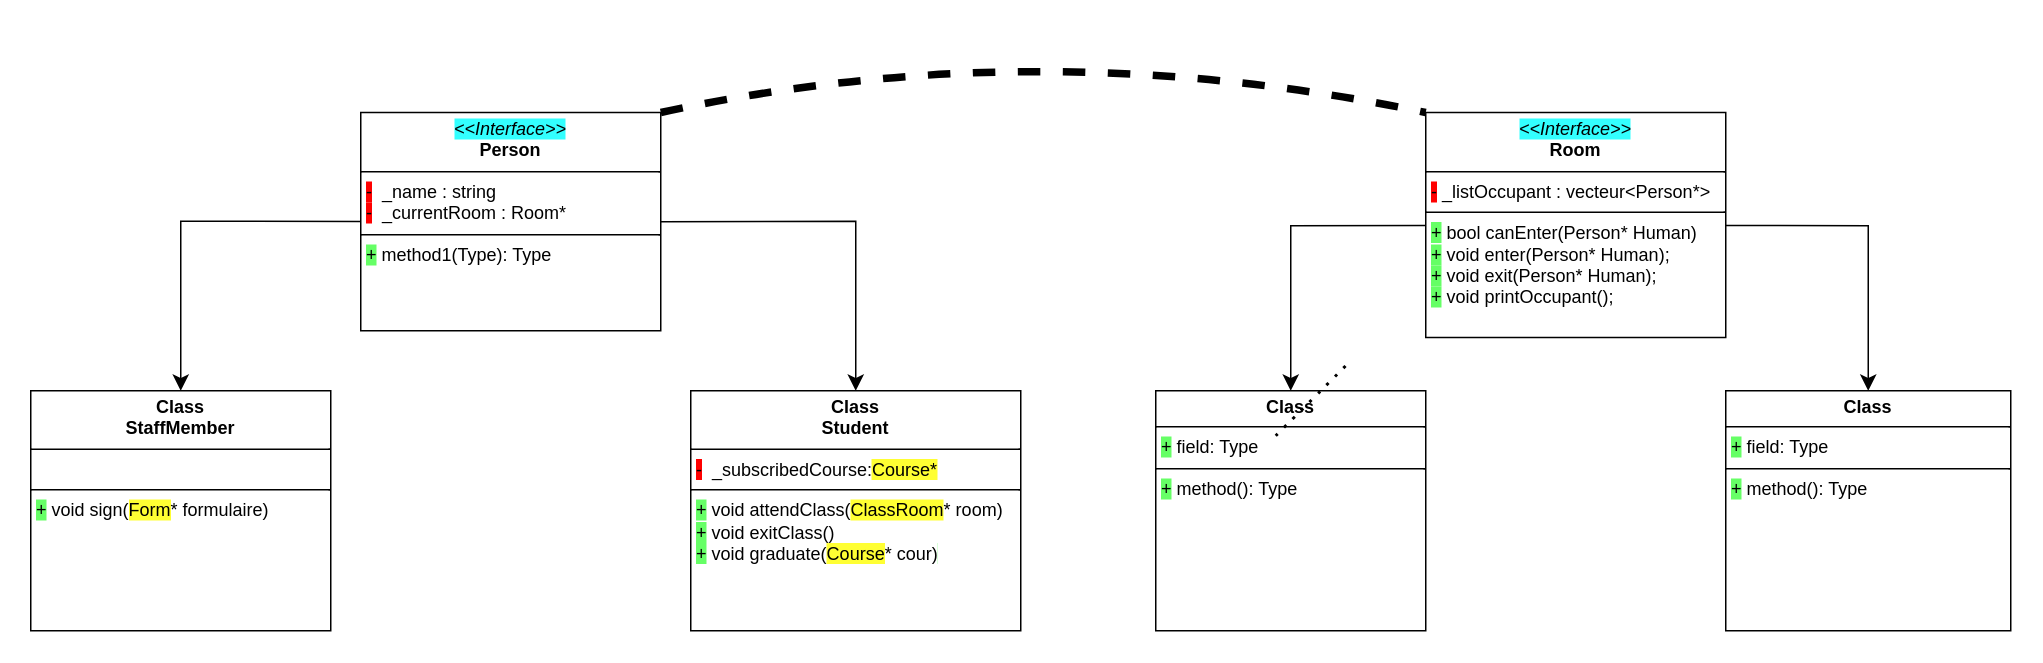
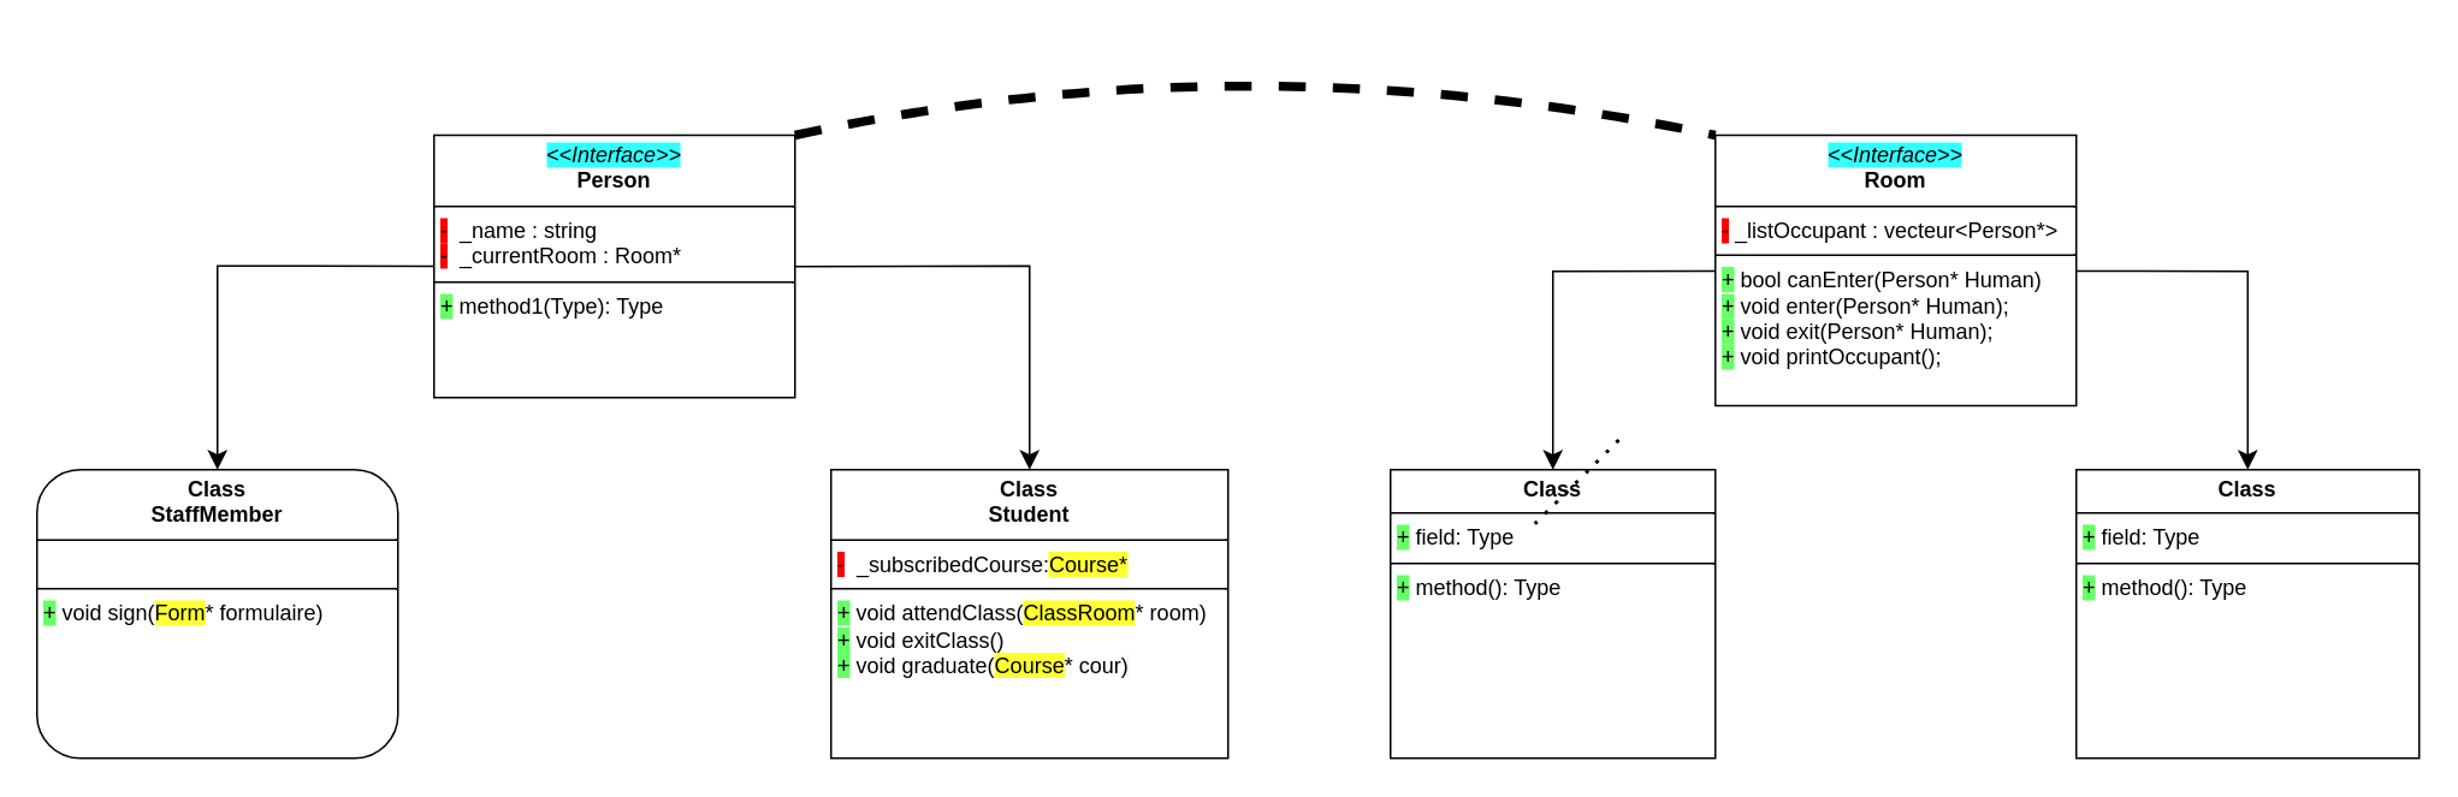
  <mxCell id="0" />
  <mxCell id="1" parent="0" />
  <mxCell id="2" style="edgeStyle=none;curved=0;rounded=0;orthogonalLoop=1;jettySize=auto;html=1;entryX=0.5;entryY=0;entryDx=0;entryDy=0;fontSize=12;startSize=8;endSize=8;" edge="1" parent="1" source="4" target="11"><mxGeometry relative="1" as="geometry"><Array as="points"><mxPoint x="120" y="147" /></Array></mxGeometry></mxCell>
  <mxCell id="3" style="edgeStyle=none;curved=0;rounded=0;orthogonalLoop=1;jettySize=auto;html=1;entryX=0.5;entryY=0;entryDx=0;entryDy=0;fontSize=12;startSize=8;endSize=8;exitX=1;exitY=0.5;exitDx=0;exitDy=0;" edge="1" parent="1" source="4" target="12"><mxGeometry relative="1" as="geometry"><Array as="points"><mxPoint x="570" y="147" /></Array></mxGeometry></mxCell>
  <mxCell id="4" value="&lt;p style=&quot;margin: 4px 0px 0px; text-align: center; line-height: 120%;&quot;&gt;&lt;i&gt;&lt;span style=&quot;background-color: rgb(51, 255, 255);&quot;&gt;&amp;lt;&amp;lt;Interface&amp;gt;&amp;gt;&lt;/span&gt;&lt;/i&gt;&lt;b&gt;&lt;br&gt;Person&lt;/b&gt;&lt;/p&gt;&lt;hr size=&quot;1&quot; style=&quot;border-style:solid;&quot;&gt;&lt;p style=&quot;margin:0px;margin-left:4px;&quot;&gt;&lt;span style=&quot;background-color: rgb(255, 0, 0);&quot;&gt;-&lt;/span&gt;&amp;nbsp; _name : string&lt;/p&gt;&lt;p style=&quot;margin:0px;margin-left:4px;&quot;&gt;&lt;span style=&quot;background-color: rgb(255, 0, 0);&quot;&gt;&lt;/span&gt; &lt;span style=&quot;background-color: rgb(255, 0, 0);&quot;&gt;-&lt;/span&gt;&amp;nbsp; _currentRoom : Room*&lt;br&gt;&lt;/p&gt;&lt;hr size=&quot;1&quot; style=&quot;border-style:solid;&quot;&gt;&lt;p style=&quot;margin:0px;margin-left:4px;&quot;&gt;&lt;font style=&quot;font-size: 12px; background-color: rgb(102, 255, 102);&quot;&gt;+&lt;/font&gt; method1(Type): Type&lt;br&gt;&lt;/p&gt;" style="verticalAlign=top;align=left;overflow=fill;html=1;whiteSpace=wrap;" vertex="1" parent="1"><mxGeometry x="240" y="74.5" width="200" height="145.5" as="geometry" /></mxCell>
  <mxCell id="5" style="edgeStyle=none;curved=0;rounded=0;orthogonalLoop=1;jettySize=auto;html=1;entryX=0.5;entryY=0;entryDx=0;entryDy=0;fontSize=12;startSize=8;endSize=8;" edge="1" parent="1" source="7" target="9"><mxGeometry relative="1" as="geometry"><Array as="points"><mxPoint x="860" y="150" /></Array></mxGeometry></mxCell>
  <mxCell id="6" style="edgeStyle=none;curved=0;rounded=0;orthogonalLoop=1;jettySize=auto;html=1;entryX=0.5;entryY=0;entryDx=0;entryDy=0;fontSize=12;startSize=8;endSize=8;" edge="1" parent="1" source="7" target="10"><mxGeometry relative="1" as="geometry"><Array as="points"><mxPoint x="1245" y="150" /></Array></mxGeometry></mxCell>
  <mxCell id="7" value="&lt;p style=&quot;margin:0px;margin-top:4px;text-align:center;&quot;&gt;&lt;i&gt;&lt;span style=&quot;background-color: rgb(51, 255, 255);&quot;&gt;&amp;lt;&amp;lt;Interface&amp;gt;&amp;gt;&lt;/span&gt;&lt;/i&gt;&lt;b&gt;&lt;br&gt;Room&lt;br&gt;&lt;/b&gt;&lt;/p&gt;&lt;hr size=&quot;1&quot; style=&quot;border-style:solid;&quot;&gt;&lt;p style=&quot;margin:0px;margin-left:4px;&quot;&gt;&lt;span style=&quot;background-color: rgb(255, 0, 0);&quot;&gt;-&lt;/span&gt; _listOccupant : vecteur&amp;lt;Person*&amp;gt;&lt;br&gt;&lt;/p&gt;&lt;hr size=&quot;1&quot; style=&quot;border-style:solid;&quot;&gt;&lt;p style=&quot;margin:0px;margin-left:4px;&quot;&gt;&lt;font style=&quot;font-size: 12px; background-color: rgb(102, 255, 102);&quot;&gt;+&lt;/font&gt; bool canEnter(Person* Human)&lt;/p&gt;&lt;p style=&quot;margin:0px;margin-left:4px;&quot;&gt;&lt;font style=&quot;font-size: 12px; background-color: rgb(102, 255, 102);&quot;&gt;+&lt;/font&gt; void enter(Person* Human);&lt;/p&gt;&lt;p style=&quot;margin:0px;margin-left:4px;&quot;&gt;&lt;font style=&quot;font-size: 12px; background-color: rgb(102, 255, 102);&quot;&gt;+&lt;/font&gt; void exit(Person* Human);&lt;/p&gt;&lt;p style=&quot;margin:0px;margin-left:4px;&quot;&gt;&lt;font style=&quot;font-size: 12px; background-color: rgb(102, 255, 102);&quot;&gt;+&lt;/font&gt; void printOccupant();&lt;br&gt;&lt;/p&gt;&lt;p style=&quot;margin:0px;margin-left:4px;&quot;&gt;&lt;br&gt;&lt;/p&gt;&lt;p style=&quot;margin:0px;margin-left:4px;&quot;&gt;&lt;br&gt;&lt;/p&gt;" style="verticalAlign=top;align=left;overflow=fill;html=1;whiteSpace=wrap;" vertex="1" parent="1"><mxGeometry x="950" y="74.5" width="200" height="150" as="geometry" /></mxCell>
  <mxCell id="8" style="edgeStyle=none;curved=1;rounded=0;orthogonalLoop=1;jettySize=auto;html=1;exitX=0.5;exitY=1;exitDx=0;exitDy=0;fontSize=12;startSize=8;endSize=8;" edge="1" parent="1" source="4" target="4"><mxGeometry relative="1" as="geometry" /></mxCell>
  <mxCell id="9" value="&lt;p style=&quot;margin:0px;margin-top:4px;text-align:center;&quot;&gt;&lt;b&gt;Class&lt;/b&gt;&lt;/p&gt;&lt;hr size=&quot;1&quot; style=&quot;border-style:solid;&quot;&gt;&lt;p style=&quot;margin:0px;margin-left:4px;&quot;&gt;&lt;font style=&quot;font-size: 12px; background-color: rgb(102, 255, 102);&quot;&gt;+&lt;/font&gt; field: Type&lt;/p&gt;&lt;hr size=&quot;1&quot; style=&quot;border-style:solid;&quot;&gt;&lt;p style=&quot;margin:0px;margin-left:4px;&quot;&gt;&lt;font style=&quot;font-size: 12px; background-color: rgb(102, 255, 102);&quot;&gt;+&lt;/font&gt; method(): Type&lt;/p&gt;" style="verticalAlign=top;align=left;overflow=fill;html=1;whiteSpace=wrap;" vertex="1" parent="1"><mxGeometry x="770" y="260" width="180" height="160" as="geometry" /></mxCell>
  <mxCell id="10" value="&lt;p style=&quot;margin:0px;margin-top:4px;text-align:center;&quot;&gt;&lt;b&gt;Class&lt;/b&gt;&lt;/p&gt;&lt;hr size=&quot;1&quot; style=&quot;border-style:solid;&quot;&gt;&lt;p style=&quot;margin:0px;margin-left:4px;&quot;&gt;&lt;font style=&quot;font-size: 12px; background-color: rgb(102, 255, 102);&quot;&gt;+&lt;/font&gt; field: Type&lt;/p&gt;&lt;hr size=&quot;1&quot; style=&quot;border-style:solid;&quot;&gt;&lt;p style=&quot;margin:0px;margin-left:4px;&quot;&gt;&lt;font style=&quot;font-size: 12px; background-color: rgb(102, 255, 102);&quot;&gt;+&lt;/font&gt; method(): Type&lt;/p&gt;" style="verticalAlign=top;align=left;overflow=fill;html=1;whiteSpace=wrap;" vertex="1" parent="1"><mxGeometry x="1150" y="260" width="190" height="160" as="geometry" /></mxCell>
- <mxCell id="11" value="&lt;p style=&quot;margin:0px;margin-top:4px;text-align:center;&quot;&gt;&lt;b&gt;Class&lt;br&gt;StaffMember&lt;br&gt;&lt;/b&gt;&lt;/p&gt;&lt;hr size=&quot;1&quot; style=&quot;border-style:solid;&quot;&gt;&lt;p style=&quot;margin:0px;margin-left:4px;&quot;&gt;&lt;br&gt;&lt;/p&gt;&lt;hr size=&quot;1&quot; style=&quot;border-style:solid;&quot;&gt;&lt;p style=&quot;margin:0px;margin-left:4px;&quot;&gt;&lt;font style=&quot;font-size: 12px; background-color: rgb(102, 255, 102);&quot;&gt;+&lt;/font&gt; void sign(&lt;span style=&quot;background-color: rgb(255, 255, 51);&quot;&gt;Form&lt;/span&gt;* formulaire)&lt;br&gt;&lt;/p&gt;" style="verticalAlign=top;align=left;overflow=fill;html=1;whiteSpace=wrap;" vertex="1" parent="1"><mxGeometry x="20" y="260" width="200" height="160" as="geometry" /></mxCell>
+ <mxCell id="11" value="&lt;p style=&quot;margin:0px;margin-top:4px;text-align:center;&quot;&gt;&lt;b&gt;Class&lt;br&gt;StaffMember&lt;br&gt;&lt;/b&gt;&lt;/p&gt;&lt;hr size=&quot;1&quot; style=&quot;border-style:solid;&quot;&gt;&lt;p style=&quot;margin:0px;margin-left:4px;&quot;&gt;&lt;br&gt;&lt;/p&gt;&lt;hr size=&quot;1&quot; style=&quot;border-style:solid;&quot;&gt;&lt;p style=&quot;margin:0px;margin-left:4px;&quot;&gt;&lt;font style=&quot;font-size: 12px; background-color: rgb(102, 255, 102);&quot;&gt;+&lt;/font&gt; void sign(&lt;span style=&quot;background-color: rgb(255, 255, 51);&quot;&gt;Form&lt;/span&gt;* formulaire)&lt;br&gt;&lt;/p&gt;" style="verticalAlign=top;align=left;overflow=fill;html=1;whiteSpace=wrap;rounded=1;" vertex="1" parent="1"><mxGeometry x="20" y="260" width="200" height="160" as="geometry" /></mxCell>
  <mxCell id="12" value="&lt;p style=&quot;margin:0px;margin-top:4px;text-align:center;&quot;&gt;&lt;b&gt;Class&lt;br&gt;Student&lt;br&gt;&lt;/b&gt;&lt;/p&gt;&lt;hr size=&quot;1&quot; style=&quot;border-style:solid;&quot;&gt;&lt;p style=&quot;margin:0px;margin-left:4px;&quot;&gt;&lt;span style=&quot;background-color: rgb(255, 0, 0);&quot;&gt;-&lt;/span&gt;&amp;nbsp; _subscribedCourse:&lt;span style=&quot;background-color: rgb(255, 255, 51);&quot;&gt;Course*&lt;/span&gt;&lt;/p&gt;&lt;hr size=&quot;1&quot; style=&quot;border-style:solid;&quot;&gt;&lt;p style=&quot;margin:0px;margin-left:4px;&quot;&gt;&lt;font style=&quot;font-size: 12px; background-color: rgb(102, 255, 102);&quot;&gt;+&lt;/font&gt; void attendClass(&lt;span style=&quot;background-color: rgb(255, 255, 51);&quot;&gt;ClassRoom&lt;/span&gt;* room)&lt;br&gt;&lt;/p&gt;&lt;p style=&quot;margin:0px;margin-left:4px;&quot;&gt;&lt;font style=&quot;font-size: 12px; background-color: rgb(102, 255, 102);&quot;&gt;+&lt;span style=&quot;background-color: rgb(255, 255, 255);&quot;&gt; void exitClass()&lt;/span&gt;&lt;/font&gt;&lt;/p&gt;&lt;p style=&quot;margin:0px;margin-left:4px;&quot;&gt;&lt;font style=&quot;font-size: 12px; background-color: rgb(102, 255, 102);&quot;&gt;+&lt;span style=&quot;background-color: rgb(255, 255, 255);&quot;&gt; void graduate(&lt;span style=&quot;background-color: rgb(255, 255, 51);&quot;&gt;Course&lt;/span&gt;* cour)&lt;br&gt;&lt;/span&gt;&lt;/font&gt;&lt;/p&gt;" style="verticalAlign=top;align=left;overflow=fill;html=1;whiteSpace=wrap;" vertex="1" parent="1"><mxGeometry x="460" y="260" width="220" height="160" as="geometry" /></mxCell>
  <mxCell id="13" value="" style="endArrow=none;dashed=1;html=1;dashPattern=1 3;strokeWidth=2;rounded=0;fontSize=12;startSize=8;endSize=8;curved=1;" edge="1" parent="1"><mxGeometry width="50" height="50" relative="1" as="geometry"><mxPoint x="850" y="290" as="sourcePoint" /><mxPoint x="900" y="240" as="targetPoint" /></mxGeometry></mxCell>
  <mxCell id="14" value="" style="endArrow=none;dashed=1;html=1;strokeWidth=5;rounded=0;fontSize=12;startSize=8;endSize=8;curved=1;exitX=1;exitY=0;exitDx=0;exitDy=0;entryX=0;entryY=0;entryDx=0;entryDy=0;" edge="1" parent="1" source="4" target="7"><mxGeometry width="50" height="50" relative="1" as="geometry"><mxPoint x="740" y="100" as="sourcePoint" /><mxPoint x="790" y="50" as="targetPoint" /><Array as="points"><mxPoint x="690" y="20" /></Array></mxGeometry></mxCell>
